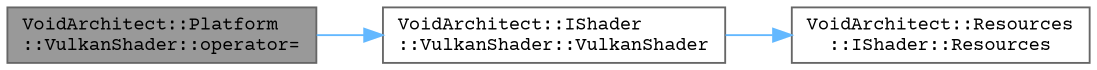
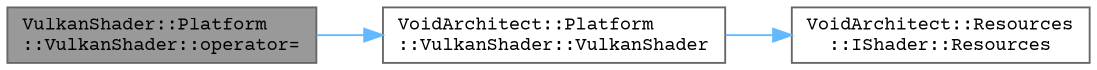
  digraph {
    fontname="Courier Prime"
    rankdir=LR
    node [color=grey40 fillcolor=white fontname="Courier Prime" fontsize=10 shape=box style=filled]
    edge [color=steelblue1 fontname="Courier Prime" fontsize=10 labelfontname=Helvetica labelfontsize=10 style=solid]
-   n1 [color=gray40 fillcolor=grey60 fontcolor=black height=0.2 label="VoidArchitect::Platform\l::VulkanShader::operator=" width=0.4]
-   n2 [height=0.2 label="VoidArchitect::IShader\l::VulkanShader::VulkanShader" width=0.4]
+   n1 [color=gray40 fillcolor=grey60 fontcolor=black height=0.2 label="VulkanShader::Platform\l::VulkanShader::operator=" width=0.4]
+   n2 [height=0.2 label="VoidArchitect::Platform\l::VulkanShader::VulkanShader" width=0.4]
    n3 [height=0.2 label="VoidArchitect::Resources\l::IShader::Resources" width=0.4]
    n1 -> n2
    n2 -> n3
  }
